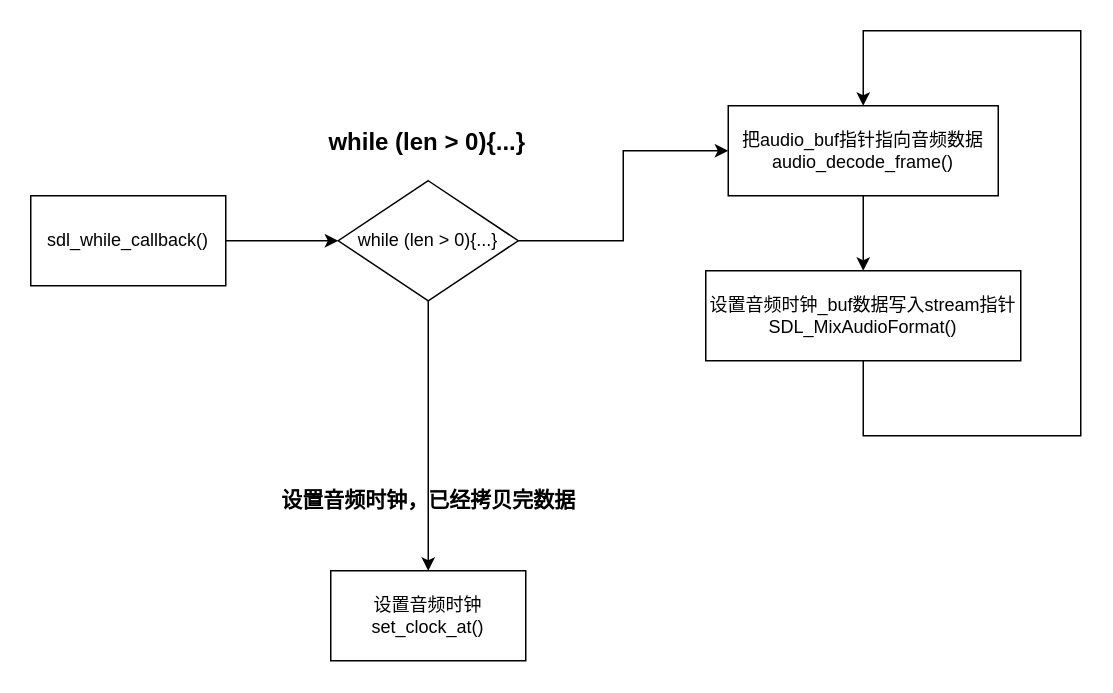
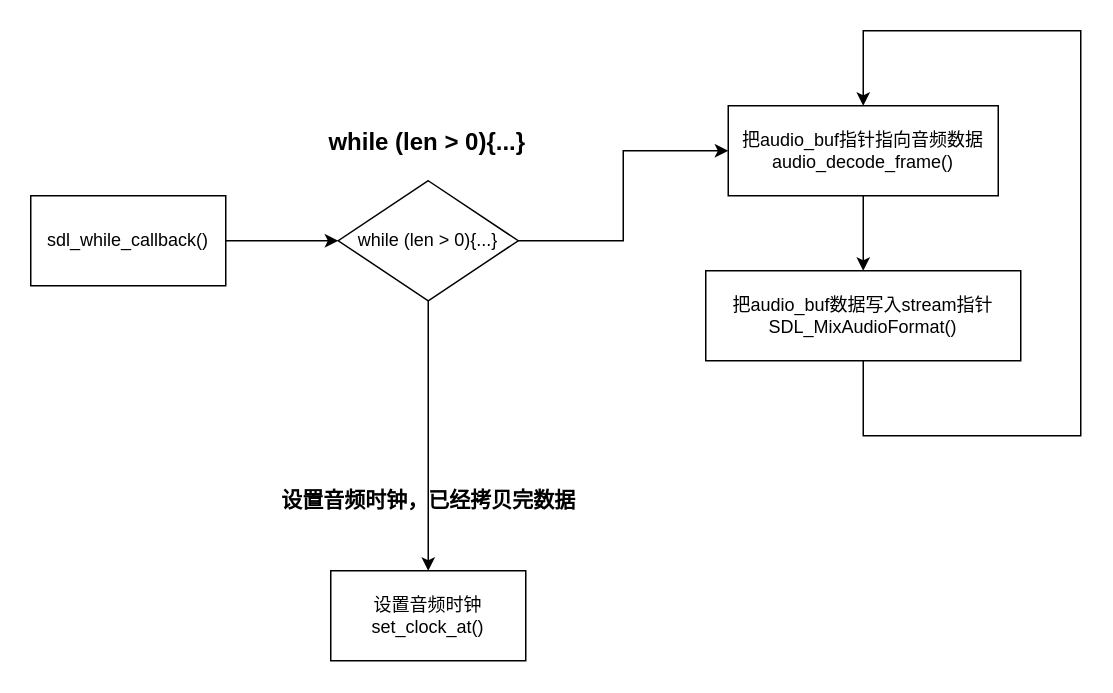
  <mxCell id="0" />
  <mxCell id="1" parent="0" />
  <mxCell id="2" style="edgeStyle=orthogonalEdgeStyle;rounded=0;orthogonalLoop=1;jettySize=auto;html=1;fontSize=20;" parent="1" source="3" target="6" edge="1"><mxGeometry relative="1" as="geometry" /></mxCell>
  <mxCell id="3" value="sdl_while_callback()" style="rounded=0;whiteSpace=wrap;html=1;" parent="1" vertex="1"><mxGeometry x="20" y="130" width="130" height="60" as="geometry" /></mxCell>
  <mxCell id="4" style="edgeStyle=orthogonalEdgeStyle;rounded=0;orthogonalLoop=1;jettySize=auto;html=1;exitX=0.5;exitY=1;exitDx=0;exitDy=0;fontSize=20;" parent="1" source="6" target="7" edge="1"><mxGeometry relative="1" as="geometry" /></mxCell>
  <mxCell id="5" style="edgeStyle=orthogonalEdgeStyle;rounded=0;orthogonalLoop=1;jettySize=auto;html=1;exitX=1;exitY=0.5;exitDx=0;exitDy=0;fontSize=16;" parent="1" source="6" target="10" edge="1"><mxGeometry relative="1" as="geometry" /></mxCell>
  <mxCell id="6" value="while (len &amp;gt; 0){...}" style="rhombus;whiteSpace=wrap;html=1;" parent="1" vertex="1"><mxGeometry x="225" y="120" width="120" height="80" as="geometry" /></mxCell>
  <mxCell id="7" value="设置音频时钟&lt;br&gt;set_clock_at()" style="rounded=0;whiteSpace=wrap;html=1;" parent="1" vertex="1"><mxGeometry x="220" y="380" width="130" height="60" as="geometry" /></mxCell>
  <mxCell id="8" value="while (len &amp;gt; 0){...}" style="text;strokeColor=none;fillColor=none;html=1;fontSize=16;fontStyle=1;verticalAlign=middle;align=center;" parent="1" vertex="1"><mxGeometry x="169" y="74" width="230" height="40" as="geometry" /></mxCell>
  <mxCell id="9" style="edgeStyle=orthogonalEdgeStyle;rounded=0;orthogonalLoop=1;jettySize=auto;html=1;exitX=0.5;exitY=1;exitDx=0;exitDy=0;entryX=0.5;entryY=0;entryDx=0;entryDy=0;fontSize=16;" parent="1" source="10" target="11" edge="1"><mxGeometry relative="1" as="geometry" /></mxCell>
  <mxCell id="10" value="把audio_buf指针指向音频数据&lt;br&gt;audio_decode_frame()" style="rounded=0;whiteSpace=wrap;html=1;" parent="1" vertex="1"><mxGeometry x="485" y="70" width="180" height="60" as="geometry" /></mxCell>
- <mxCell id="11" value="设置音频时钟_buf数据写入stream指针&lt;br&gt;SDL_MixAudioFormat()" style="rounded=0;whiteSpace=wrap;html=1;" parent="1" vertex="1"><mxGeometry x="470" y="180" width="210" height="60" as="geometry" /></mxCell>
+ <mxCell id="11" value="把audio_buf数据写入stream指针&lt;br&gt;SDL_MixAudioFormat()" style="rounded=0;whiteSpace=wrap;html=1;" parent="1" vertex="1"><mxGeometry x="470" y="180" width="210" height="60" as="geometry" /></mxCell>
  <mxCell id="12" value="&lt;font style=&quot;font-size: 14px;&quot;&gt;设置音频时钟，已经拷贝完数据&lt;/font&gt;" style="text;strokeColor=none;fillColor=none;html=1;fontSize=24;fontStyle=1;verticalAlign=middle;align=center;" parent="1" vertex="1"><mxGeometry x="174" y="310" width="222" height="40" as="geometry" /></mxCell>
  <mxCell id="13" value="" style="endArrow=classic;html=1;rounded=0;fontSize=16;exitX=0.5;exitY=1;exitDx=0;exitDy=0;entryX=0.5;entryY=0;entryDx=0;entryDy=0;" parent="1" source="11" target="10" edge="1"><mxGeometry width="50" height="50" relative="1" as="geometry"><mxPoint x="630" y="370" as="sourcePoint" /><mxPoint x="580" y="-20" as="targetPoint" /><Array as="points"><mxPoint x="575" y="290" /><mxPoint x="720" y="290" /><mxPoint x="720" y="20" /><mxPoint x="575" y="20" /></Array></mxGeometry></mxCell>
